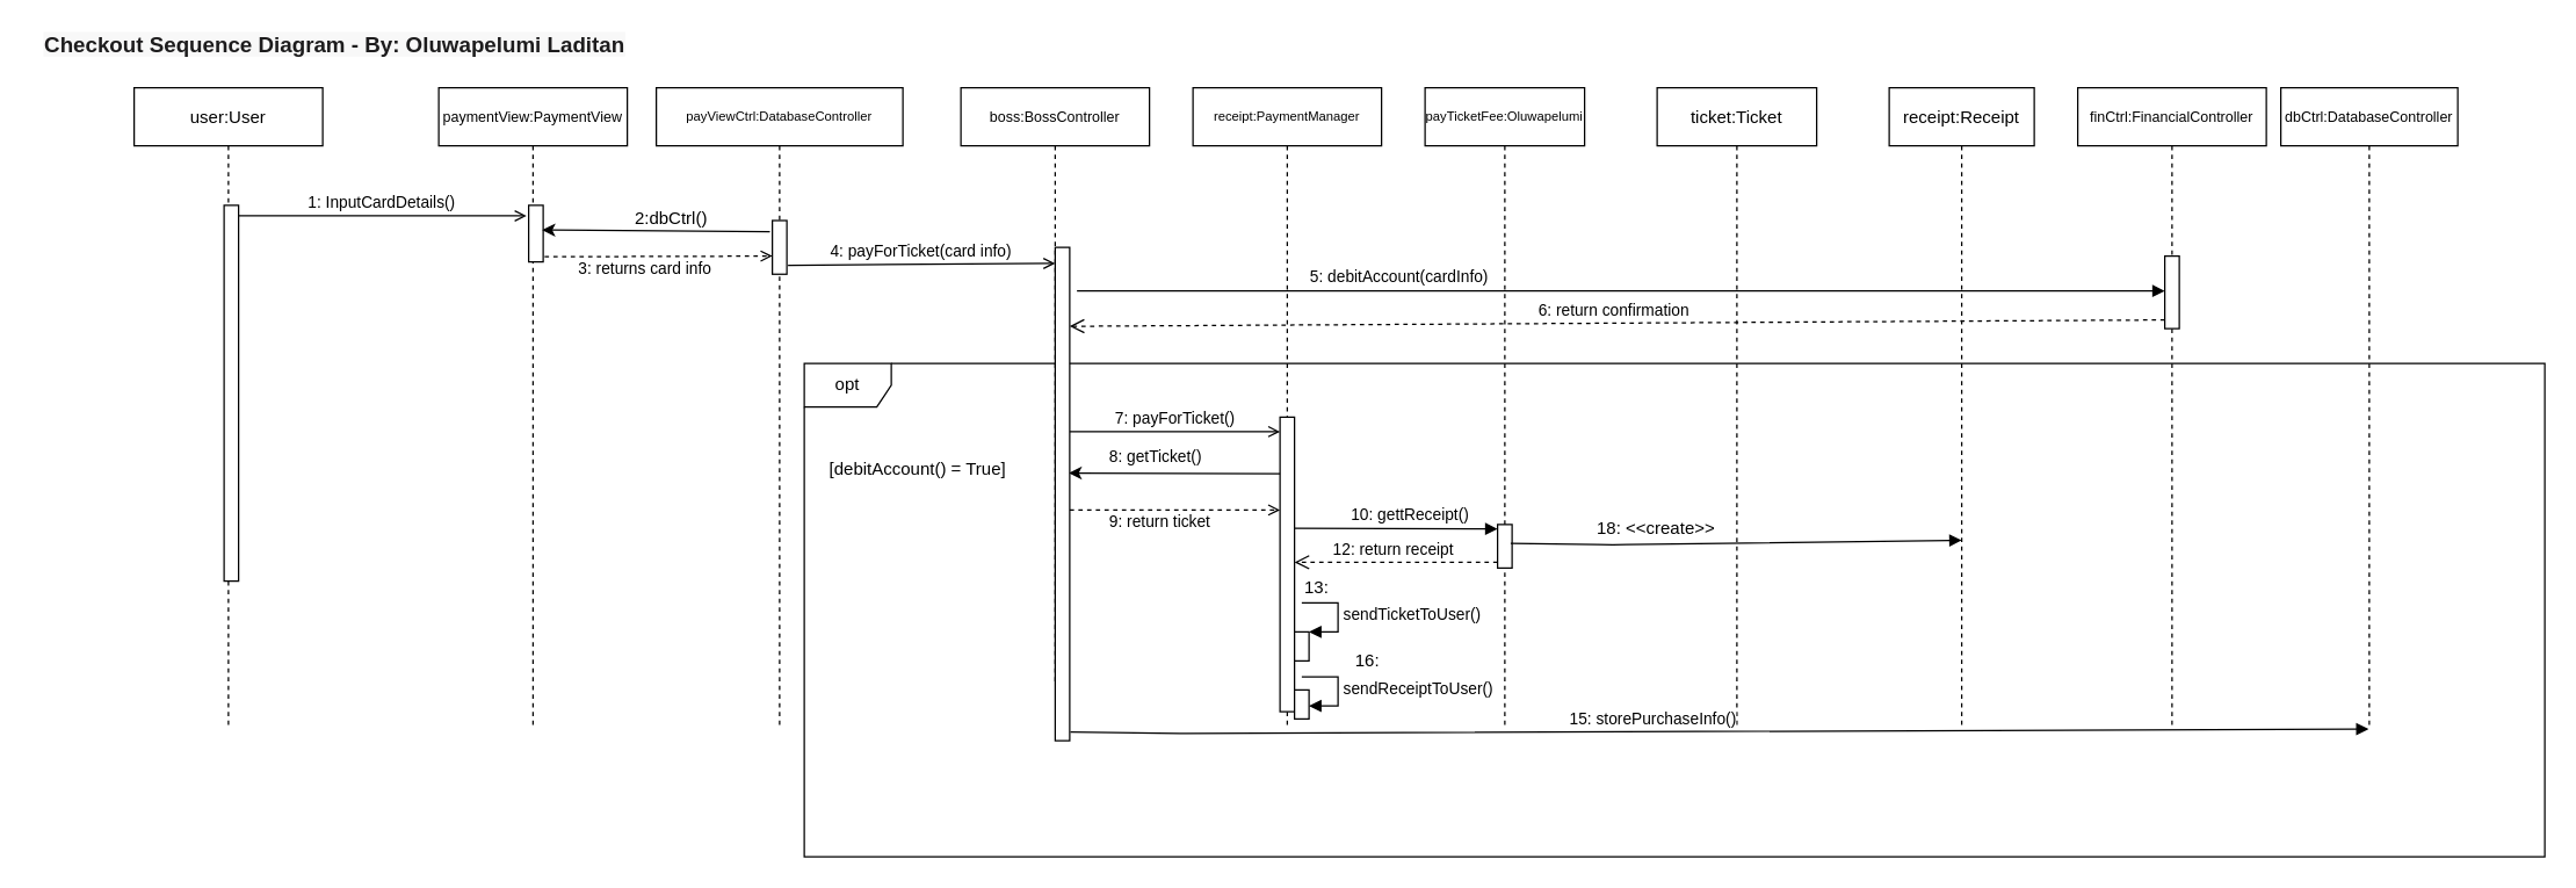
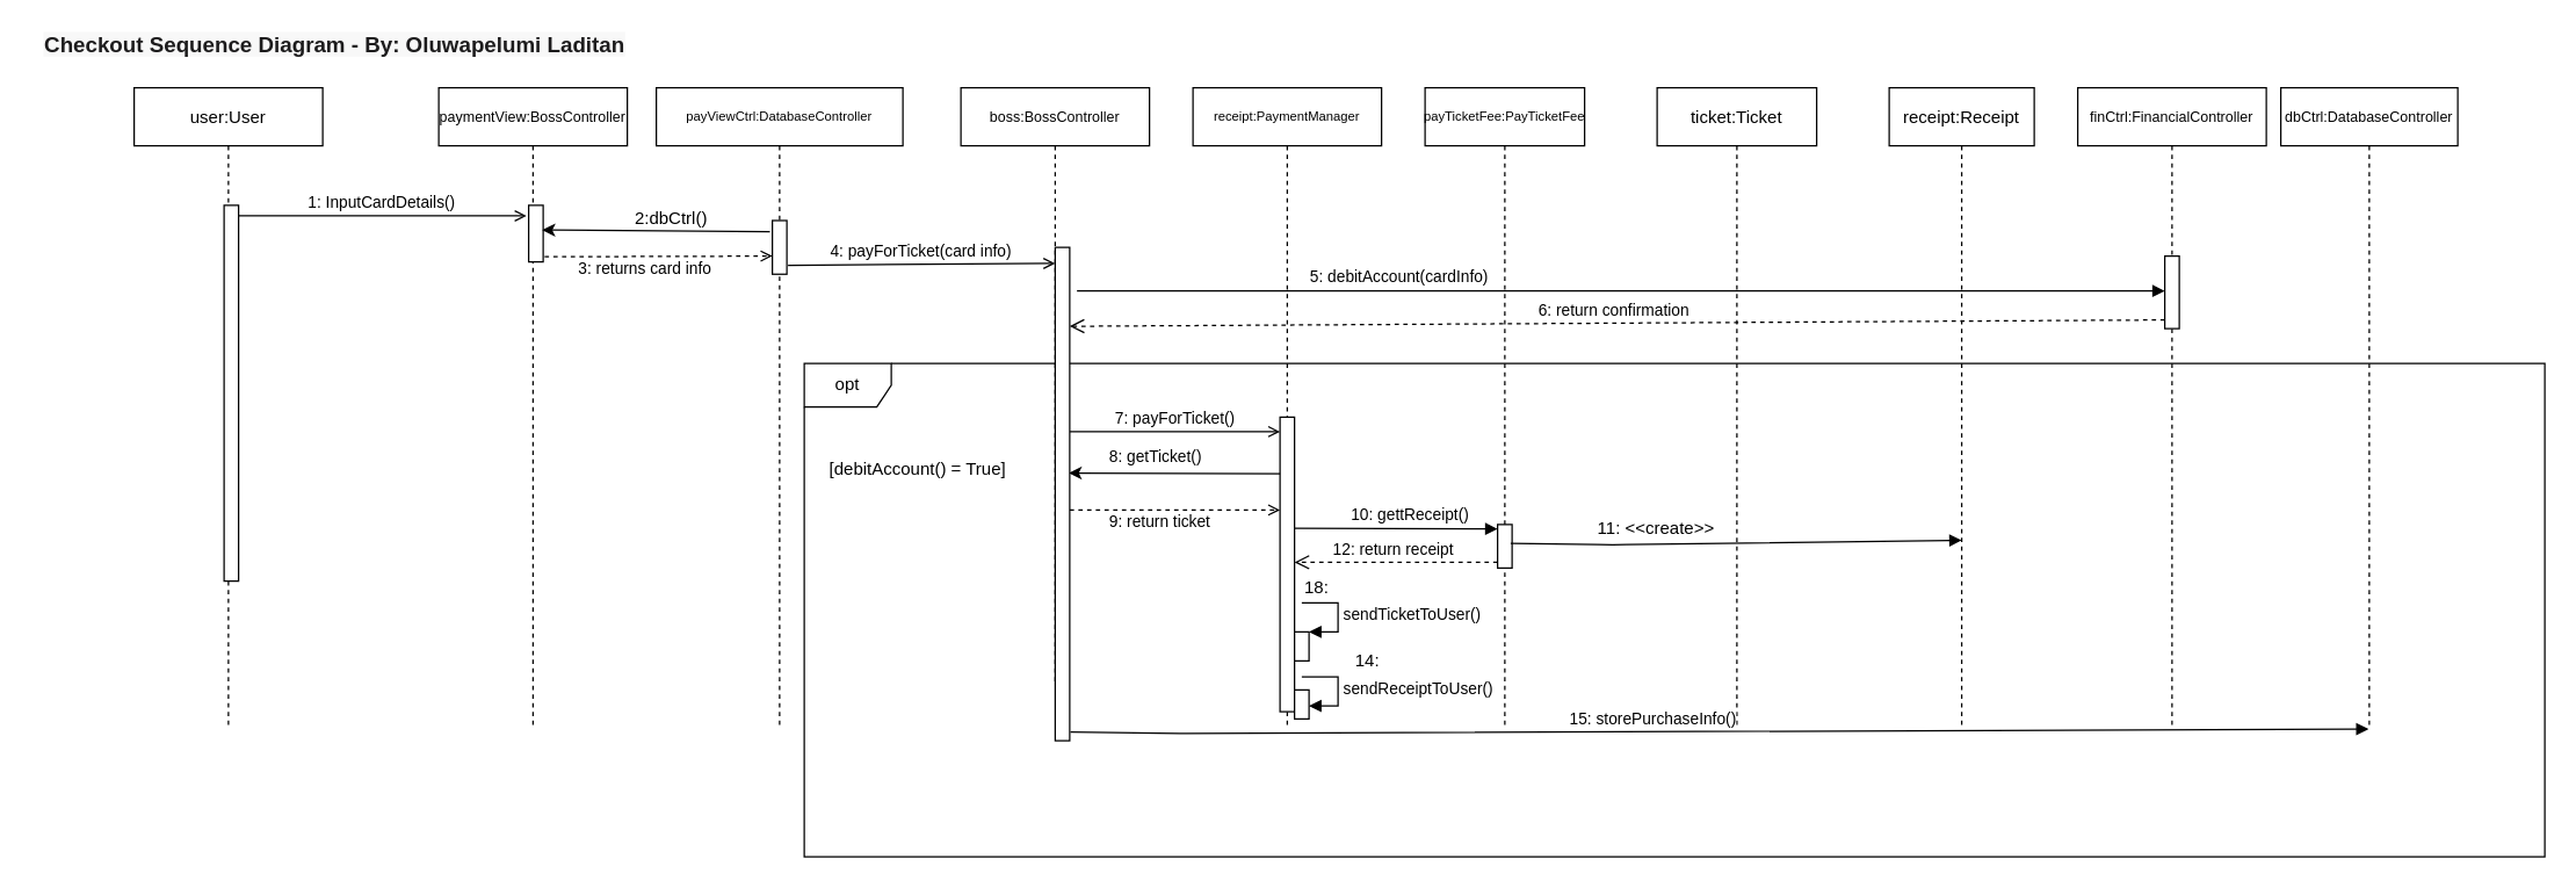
  <mxCell id="0" />
  <mxCell id="1" parent="0" />
  <mxCell id="2" value="opt" style="shape=umlFrame;whiteSpace=wrap;html=1;" parent="1" vertex="1"><mxGeometry x="554" y="250" width="1200" height="340" as="geometry" /></mxCell>
  <mxCell id="3" value="&lt;b style=&quot;box-sizing: inherit ; color: rgb(29 , 28 , 29) ; font-family: , &amp;#34;applelogo&amp;#34; , sans-serif ; font-size: 15px ; text-align: left ; background-color: rgb(248 , 248 , 248)&quot;&gt;Checkout Sequence Diagram - By: Oluwapelumi Laditan&lt;/b&gt;" style="text;html=1;align=center;verticalAlign=middle;resizable=0;points=[];autosize=1;" parent="1" vertex="1"><mxGeometry x="20" y="20" width="420" height="20" as="geometry" /></mxCell>
  <mxCell id="4" value="receipt:PaymentManager" style="shape=umlLifeline;perimeter=lifelinePerimeter;container=1;collapsible=0;recursiveResize=0;rounded=0;shadow=0;strokeWidth=1;fontSize=9;" parent="1" vertex="1"><mxGeometry x="822" y="60" width="130" height="440" as="geometry" /></mxCell>
  <mxCell id="5" value="" style="points=[];perimeter=orthogonalPerimeter;rounded=0;shadow=0;strokeWidth=1;" parent="4" vertex="1"><mxGeometry x="60" y="227" width="10" height="203" as="geometry" /></mxCell>
- <mxCell id="6" value="payTicketFee:Oluwapelumi" style="shape=umlLifeline;perimeter=lifelinePerimeter;container=1;collapsible=0;recursiveResize=0;rounded=0;shadow=0;strokeWidth=1;fontSize=9;" parent="1" vertex="1"><mxGeometry x="982" y="60" width="110" height="440" as="geometry" /></mxCell>
+ <mxCell id="6" value="payTicketFee:PayTicketFee" style="shape=umlLifeline;perimeter=lifelinePerimeter;container=1;collapsible=0;recursiveResize=0;rounded=0;shadow=0;strokeWidth=1;fontSize=9;" parent="1" vertex="1"><mxGeometry x="982" y="60" width="110" height="440" as="geometry" /></mxCell>
  <mxCell id="7" value="" style="points=[];perimeter=orthogonalPerimeter;rounded=0;shadow=0;strokeWidth=1;" parent="6" vertex="1"><mxGeometry x="50" y="301" width="10" height="30" as="geometry" /></mxCell>
  <mxCell id="8" value="ticket:Ticket" style="shape=umlLifeline;perimeter=lifelinePerimeter;container=1;collapsible=0;recursiveResize=0;rounded=0;shadow=0;strokeWidth=1;" parent="1" vertex="1"><mxGeometry x="1142" y="60" width="110" height="440" as="geometry" /></mxCell>
  <mxCell id="9" value="receipt:Receipt" style="shape=umlLifeline;perimeter=lifelinePerimeter;container=1;collapsible=0;recursiveResize=0;rounded=0;shadow=0;strokeWidth=1;" parent="1" vertex="1"><mxGeometry x="1302" y="60" width="100" height="440" as="geometry" /></mxCell>
  <mxCell id="10" value="finCtrl:FinancialController" style="shape=umlLifeline;perimeter=lifelinePerimeter;container=1;collapsible=0;recursiveResize=0;rounded=0;shadow=0;strokeWidth=1;fontSize=10;" parent="1" vertex="1"><mxGeometry x="1432" y="60" width="130" height="440" as="geometry" /></mxCell>
  <mxCell id="11" value="" style="points=[];perimeter=orthogonalPerimeter;rounded=0;shadow=0;strokeWidth=1;" parent="10" vertex="1"><mxGeometry x="60" y="116" width="10" height="50" as="geometry" /></mxCell>
  <mxCell id="12" value="" style="verticalAlign=bottom;endArrow=block;shadow=0;strokeWidth=1;" parent="1" edge="1"><mxGeometry x="0.296" relative="1" as="geometry"><mxPoint x="742" y="200" as="sourcePoint" /><mxPoint x="1492" y="200" as="targetPoint" /><Array as="points"><mxPoint x="812" y="200" /></Array><mxPoint as="offset" /></mxGeometry></mxCell>
  <mxCell id="13" value="5: debitAccount(cardInfo)" style="edgeLabel;html=1;align=center;verticalAlign=middle;resizable=0;points=[];" parent="12" vertex="1" connectable="0"><mxGeometry x="0.142" relative="1" as="geometry"><mxPoint x="-206.24" y="-11" as="offset" /></mxGeometry></mxCell>
  <mxCell id="14" value="6: return confirmation " style="verticalAlign=bottom;endArrow=open;dashed=1;endSize=8;shadow=0;strokeWidth=1;entryX=0.995;entryY=0.16;entryDx=0;entryDy=0;entryPerimeter=0;exitX=0;exitY=0.88;exitDx=0;exitDy=0;exitPerimeter=0;" parent="1" edge="1" target="47" source="11"><mxGeometry relative="1" as="geometry"><mxPoint x="738" y="230" as="targetPoint" /><mxPoint x="1492.5" y="230" as="sourcePoint" /></mxGeometry></mxCell>
  <mxCell id="15" value="7: payForTicket()" style="verticalAlign=bottom;endArrow=open;shadow=0;strokeWidth=1;endFill=0;" parent="1" edge="1"><mxGeometry relative="1" as="geometry"><mxPoint x="737" y="297" as="sourcePoint" /><mxPoint x="882" y="297" as="targetPoint" /></mxGeometry></mxCell>
  <mxCell id="16" value="" style="verticalAlign=bottom;endArrow=block;shadow=0;strokeWidth=1;entryX=0.5;entryY=0.612;entryDx=0;entryDy=0;entryPerimeter=0;" parent="1" edge="1"><mxGeometry x="0.361" y="21" relative="1" as="geometry"><mxPoint x="1041.02" y="374" as="sourcePoint" /><mxPoint x="1352" y="371.92" as="targetPoint" /><Array as="points"><mxPoint x="1111.02" y="375" /></Array><mxPoint as="offset" /></mxGeometry></mxCell>
- <mxCell id="17" value="18: &amp;lt;&amp;lt;create&amp;gt;&amp;gt;" style="text;html=1;align=center;verticalAlign=middle;resizable=0;points=[];autosize=1;" parent="1" vertex="1"><mxGeometry x="1091.02" y="354" width="100" height="20" as="geometry" /></mxCell>
+ <mxCell id="17" value="11: &amp;lt;&amp;lt;create&amp;gt;&amp;gt;" style="text;html=1;align=center;verticalAlign=middle;resizable=0;points=[];autosize=1;" parent="1" vertex="1"><mxGeometry x="1091.02" y="354" width="100" height="20" as="geometry" /></mxCell>
  <mxCell id="18" value="dbCtrl:DatabaseController" style="shape=umlLifeline;perimeter=lifelinePerimeter;container=1;collapsible=0;recursiveResize=0;rounded=0;shadow=0;strokeWidth=1;fontSize=10;" parent="1" vertex="1"><mxGeometry x="1572" y="60" width="122" height="440" as="geometry" /></mxCell>
  <mxCell id="19" value="" style="verticalAlign=bottom;endArrow=block;shadow=0;strokeWidth=1;entryX=0.473;entryY=0.9;entryDx=0;entryDy=0;entryPerimeter=0;" parent="1" edge="1"><mxGeometry x="0.361" y="21" relative="1" as="geometry"><mxPoint x="737.49" y="504" as="sourcePoint" /><mxPoint x="1632.52" y="502" as="targetPoint" /><Array as="points"><mxPoint x="807.49" y="505" /></Array><mxPoint as="offset" /></mxGeometry></mxCell>
  <mxCell id="20" value="15: storePurchaseInfo()" style="edgeLabel;html=1;align=center;verticalAlign=middle;resizable=0;points=[];" parent="19" vertex="1" connectable="0"><mxGeometry x="-0.104" relative="1" as="geometry"><mxPoint y="-8.8" as="offset" /></mxGeometry></mxCell>
  <mxCell id="21" value="payViewCtrl:DatabaseController" style="shape=umlLifeline;perimeter=lifelinePerimeter;container=1;collapsible=0;recursiveResize=0;rounded=0;shadow=0;strokeWidth=1;fontSize=9;" parent="1" vertex="1"><mxGeometry x="452" y="60" width="170" height="440" as="geometry" /></mxCell>
  <mxCell id="22" value="" style="points=[];perimeter=orthogonalPerimeter;rounded=0;shadow=0;strokeWidth=1;" parent="21" vertex="1"><mxGeometry x="80" y="91.5" width="10" height="37" as="geometry" /></mxCell>
  <mxCell id="23" value="4: payForTicket(card info)" style="verticalAlign=bottom;endArrow=open;shadow=0;strokeWidth=1;entryX=-0.167;entryY=0.3;entryDx=0;entryDy=0;entryPerimeter=0;exitX=0.027;exitY=1.12;exitDx=0;exitDy=0;exitPerimeter=0;endFill=0;" parent="1" edge="1"><mxGeometry relative="1" as="geometry"><mxPoint x="542.81" y="182.4" as="sourcePoint" /><mxPoint x="726.99" y="181" as="targetPoint" /></mxGeometry></mxCell>
  <mxCell id="24" value="" style="html=1;points=[];perimeter=orthogonalPerimeter;" parent="1" vertex="1"><mxGeometry x="892" y="435" width="10" height="20" as="geometry" /></mxCell>
  <mxCell id="25" value="sendTicketToUser()" style="edgeStyle=orthogonalEdgeStyle;html=1;align=left;spacingLeft=2;endArrow=block;rounded=0;entryX=1;entryY=0;" parent="1" target="24" edge="1"><mxGeometry relative="1" as="geometry"><mxPoint x="897" y="415" as="sourcePoint" /><Array as="points"><mxPoint x="897" y="415" /><mxPoint x="922" y="415" /><mxPoint x="922" y="435" /></Array></mxGeometry></mxCell>
  <mxCell id="26" value="" style="html=1;points=[];perimeter=orthogonalPerimeter;" parent="1" vertex="1"><mxGeometry x="892" y="475" width="10" height="20" as="geometry" /></mxCell>
  <mxCell id="27" value="sendReceiptToUser()" style="edgeStyle=orthogonalEdgeStyle;html=1;align=left;spacingLeft=2;endArrow=block;rounded=0;entryX=1;entryY=0;" parent="1" edge="1"><mxGeometry relative="1" as="geometry"><mxPoint x="897" y="466" as="sourcePoint" /><Array as="points"><mxPoint x="897" y="466" /><mxPoint x="922" y="466" /><mxPoint x="922" y="486" /></Array><mxPoint x="902" y="486" as="targetPoint" /></mxGeometry></mxCell>
  <mxCell id="28" value="10: gettReceipt()" style="verticalAlign=bottom;endArrow=block;shadow=0;strokeWidth=1;" parent="1" edge="1"><mxGeometry x="0.143" relative="1" as="geometry"><mxPoint x="892" y="363.5" as="sourcePoint" /><mxPoint x="1032" y="364" as="targetPoint" /><mxPoint as="offset" /></mxGeometry></mxCell>
  <mxCell id="29" value="[debitAccount() = True]" style="text;html=1;align=center;verticalAlign=middle;resizable=0;points=[];autosize=1;" parent="1" vertex="1"><mxGeometry x="562" y="313" width="140" height="20" as="geometry" /></mxCell>
- <mxCell id="30" value="13:" style="text;html=1;align=center;verticalAlign=middle;resizable=0;points=[];autosize=1;" parent="1" vertex="1"><mxGeometry x="892" y="395" width="30" height="20" as="geometry" /></mxCell>
- <mxCell id="31" value="16:" style="text;html=1;align=center;verticalAlign=middle;resizable=0;points=[];autosize=1;" parent="1" vertex="1"><mxGeometry x="927" y="445" width="30" height="20" as="geometry" /></mxCell>
- <mxCell id="32" value="paymentView:PaymentView" style="shape=umlLifeline;perimeter=lifelinePerimeter;container=1;collapsible=0;recursiveResize=0;rounded=0;shadow=0;strokeWidth=1;fontSize=10;" parent="1" vertex="1"><mxGeometry x="302" y="60" width="130" height="440" as="geometry" /></mxCell>
+ <mxCell id="30" value="18:" style="text;html=1;align=center;verticalAlign=middle;resizable=0;points=[];autosize=1;" parent="1" vertex="1"><mxGeometry x="892" y="395" width="30" height="20" as="geometry" /></mxCell>
+ <mxCell id="31" value="14:" style="text;html=1;align=center;verticalAlign=middle;resizable=0;points=[];autosize=1;" parent="1" vertex="1"><mxGeometry x="927" y="445" width="30" height="20" as="geometry" /></mxCell>
+ <mxCell id="32" value="paymentView:BossController" style="shape=umlLifeline;perimeter=lifelinePerimeter;container=1;collapsible=0;recursiveResize=0;rounded=0;shadow=0;strokeWidth=1;fontSize=10;" parent="1" vertex="1"><mxGeometry x="302" y="60" width="130" height="440" as="geometry" /></mxCell>
  <mxCell id="33" value="" style="points=[];perimeter=orthogonalPerimeter;rounded=0;shadow=0;strokeWidth=1;" parent="32" vertex="1"><mxGeometry x="62" y="81" width="10" height="39" as="geometry" /></mxCell>
  <mxCell id="34" value="user:User" style="shape=umlLifeline;perimeter=lifelinePerimeter;container=1;collapsible=0;recursiveResize=0;rounded=0;shadow=0;strokeWidth=1;" parent="1" vertex="1"><mxGeometry x="92" y="60" width="130" height="440" as="geometry" /></mxCell>
  <mxCell id="35" value="" style="points=[];perimeter=orthogonalPerimeter;rounded=0;shadow=0;strokeWidth=1;" parent="34" vertex="1"><mxGeometry x="62" y="81" width="10" height="259" as="geometry" /></mxCell>
  <mxCell id="36" value="1: InputCardDetails()" style="verticalAlign=bottom;endArrow=open;shadow=0;strokeWidth=1;entryX=-0.15;entryY=0.392;entryDx=0;entryDy=0;entryPerimeter=0;endFill=0;" parent="1" edge="1"><mxGeometry relative="1" as="geometry"><mxPoint x="164" y="148.288" as="sourcePoint" /><mxPoint x="362.5" y="148.288" as="targetPoint" /></mxGeometry></mxCell>
  <mxCell id="37" value="" style="endArrow=classic;html=1;entryX=0.933;entryY=0.436;entryDx=0;entryDy=0;entryPerimeter=0;exitX=-0.171;exitY=0.209;exitDx=0;exitDy=0;exitPerimeter=0;" parent="1" target="33" edge="1" source="22"><mxGeometry width="50" height="50" relative="1" as="geometry"><mxPoint x="535" y="158" as="sourcePoint" /><mxPoint x="375" y="153" as="targetPoint" /></mxGeometry></mxCell>
  <mxCell id="38" value="2:dbCtrl()" style="text;html=1;align=center;verticalAlign=middle;resizable=0;points=[];autosize=1;" parent="1" vertex="1"><mxGeometry x="422" y="140" width="80" height="20" as="geometry" /></mxCell>
  <mxCell id="39" value="" style="endArrow=open;dashed=1;html=1;exitX=1.1;exitY=0.756;exitDx=0;exitDy=0;exitPerimeter=0;startArrow=none;startFill=0;endFill=0;" parent="1" edge="1"><mxGeometry width="50" height="50" relative="1" as="geometry"><mxPoint x="375" y="176.484" as="sourcePoint" /><mxPoint x="532" y="176" as="targetPoint" /></mxGeometry></mxCell>
  <mxCell id="40" value="3: returns card info" style="edgeLabel;html=1;align=center;verticalAlign=middle;resizable=0;points=[];" parent="39" vertex="1" connectable="0"><mxGeometry x="-0.14" y="-3" relative="1" as="geometry"><mxPoint y="5" as="offset" /></mxGeometry></mxCell>
  <mxCell id="41" value="12: return receipt " style="verticalAlign=bottom;endArrow=open;dashed=1;endSize=8;shadow=0;strokeWidth=1;" parent="1" edge="1"><mxGeometry relative="1" as="geometry"><mxPoint x="892" y="387" as="targetPoint" /><mxPoint x="1032" y="387" as="sourcePoint" /></mxGeometry></mxCell>
  <mxCell id="42" value="" style="endArrow=classic;html=1;entryX=0.933;entryY=0.436;entryDx=0;entryDy=0;entryPerimeter=0;" parent="1" edge="1"><mxGeometry width="50" height="50" relative="1" as="geometry"><mxPoint x="882" y="326" as="sourcePoint" /><mxPoint x="736.33" y="325.504" as="targetPoint" /></mxGeometry></mxCell>
  <mxCell id="43" value="8: getTicket()" style="edgeLabel;html=1;align=center;verticalAlign=middle;resizable=0;points=[];" parent="42" vertex="1" connectable="0"><mxGeometry x="0.195" y="-3" relative="1" as="geometry"><mxPoint y="-9.7" as="offset" /></mxGeometry></mxCell>
  <mxCell id="44" value="" style="endArrow=open;dashed=1;html=1;exitX=1.1;exitY=0.756;exitDx=0;exitDy=0;exitPerimeter=0;startArrow=none;startFill=0;endFill=0;" parent="1" edge="1"><mxGeometry width="50" height="50" relative="1" as="geometry"><mxPoint x="737" y="350.984" as="sourcePoint" /><mxPoint x="882" y="351" as="targetPoint" /></mxGeometry></mxCell>
  <mxCell id="45" value="9: return ticket" style="edgeLabel;html=1;align=center;verticalAlign=middle;resizable=0;points=[];" parent="44" vertex="1" connectable="0"><mxGeometry x="-0.14" y="-3" relative="1" as="geometry"><mxPoint y="5" as="offset" /></mxGeometry></mxCell>
  <mxCell id="46" value="boss:BossController" style="shape=umlLifeline;perimeter=lifelinePerimeter;container=1;collapsible=0;recursiveResize=0;rounded=0;shadow=0;strokeWidth=1;fontSize=10;" vertex="1" parent="1"><mxGeometry x="662" y="60" width="130" height="410" as="geometry" /></mxCell>
  <mxCell id="47" value="" style="points=[];perimeter=orthogonalPerimeter;rounded=0;shadow=0;strokeWidth=1;" vertex="1" parent="46"><mxGeometry x="65" y="110" width="10" height="340" as="geometry" /></mxCell>
